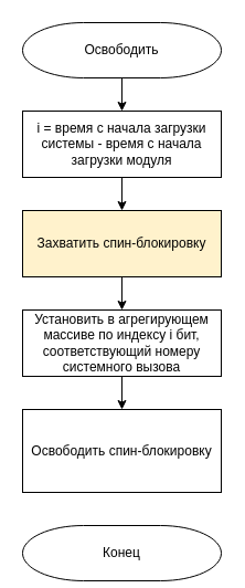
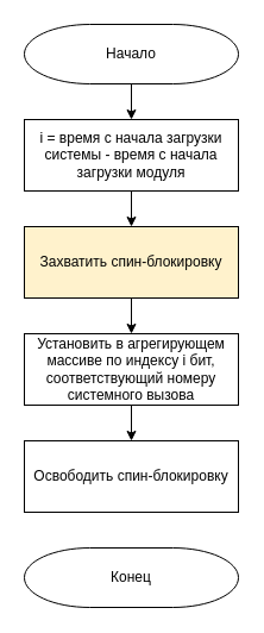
  <mxCell id="0" />
  <mxCell id="1" parent="0" />
- <mxCell id="2" value="Освободить" style="strokeWidth=1;html=1;shape=mxgraph.flowchart.terminator;whiteSpace=wrap;" parent="1" vertex="1"><mxGeometry x="20" y="20" width="180" height="50" as="geometry" /></mxCell>
+ <mxCell id="2" value="Начало" style="strokeWidth=1;html=1;shape=mxgraph.flowchart.terminator;whiteSpace=wrap;" parent="1" vertex="1"><mxGeometry x="20" y="20" width="180" height="50" as="geometry" /></mxCell>
  <mxCell id="3" value="i = время с начала загрузки системы - время с начала загрузки модуля" style="rounded=0;whiteSpace=wrap;html=1;" parent="1" vertex="1"><mxGeometry x="20" y="100" width="180" height="60" as="geometry" /></mxCell>
  <mxCell id="4" value="Захватить спин-блокировку" style="rounded=0;whiteSpace=wrap;html=1;fillColor=#fff2cc;" parent="1" vertex="1"><mxGeometry x="20" y="190" width="180" height="60" as="geometry" /></mxCell>
  <mxCell id="5" value="Установить в агрегирующем массиве по индексу i бит, соответствующий номеру системного вызова" style="rounded=0;whiteSpace=wrap;html=1;" parent="1" vertex="1"><mxGeometry x="20" y="280" width="180" height="60" as="geometry" /></mxCell>
- <mxCell id="6" value="Освободить спин-блокировку" style="rounded=0;whiteSpace=wrap;html=1;" parent="1" vertex="1"><mxGeometry x="20" y="370" width="180" height="75" as="geometry" /></mxCell>
- <mxCell id="7" value="Конец" style="strokeWidth=1;html=1;shape=mxgraph.flowchart.terminator;whiteSpace=wrap;" parent="1" vertex="1"><mxGeometry x="20" y="475" width="180" height="50" as="geometry" /></mxCell>
+ <mxCell id="6" value="Освободить спин-блокировку" style="rounded=0;whiteSpace=wrap;html=1;" parent="1" vertex="1"><mxGeometry x="20" y="370" width="180" height="60" as="geometry" /></mxCell>
+ <mxCell id="7" value="Конец" style="strokeWidth=1;html=1;shape=mxgraph.flowchart.terminator;whiteSpace=wrap;" parent="1" vertex="1"><mxGeometry x="20" y="460" width="180" height="50" as="geometry" /></mxCell>
  <mxCell id="8" value="" style="endArrow=classic;html=1;rounded=0;exitX=0.5;exitY=1;exitDx=0;exitDy=0;entryX=0.5;entryY=0;entryDx=0;entryDy=0;" parent="1" source="3" target="4" edge="1"><mxGeometry width="50" height="50" relative="1" as="geometry"><mxPoint x="220" y="190" as="sourcePoint" /><mxPoint x="270" y="140" as="targetPoint" /></mxGeometry></mxCell>
  <mxCell id="9" value="" style="endArrow=classic;html=1;rounded=0;exitX=0.5;exitY=1;exitDx=0;exitDy=0;exitPerimeter=0;entryX=0.5;entryY=0;entryDx=0;entryDy=0;" parent="1" source="2" target="3" edge="1"><mxGeometry width="50" height="50" relative="1" as="geometry"><mxPoint x="220" y="190" as="sourcePoint" /><mxPoint x="270" y="140" as="targetPoint" /></mxGeometry></mxCell>
  <mxCell id="10" value="" style="endArrow=classic;html=1;rounded=0;exitX=0.5;exitY=1;exitDx=0;exitDy=0;" parent="1" source="4" target="5" edge="1"><mxGeometry width="50" height="50" relative="1" as="geometry"><mxPoint x="220" y="300" as="sourcePoint" /><mxPoint x="270" y="250" as="targetPoint" /></mxGeometry></mxCell>
  <mxCell id="11" value="" style="endArrow=classic;html=1;rounded=0;exitX=0.5;exitY=1;exitDx=0;exitDy=0;entryX=0.5;entryY=0;entryDx=0;entryDy=0;" parent="1" source="5" target="6" edge="1"><mxGeometry width="50" height="50" relative="1" as="geometry"><mxPoint x="220" y="370" as="sourcePoint" /><mxPoint x="270" y="320" as="targetPoint" /></mxGeometry></mxCell>
